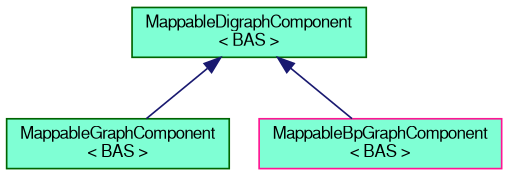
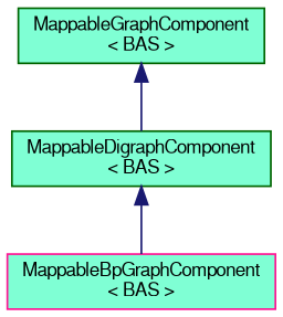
  digraph {
    node [color=darkgreen fillcolor=aquamarine fontname=FreeSans fontsize=10 shape=record style=filled]
    edge [color=midnightblue dir=back fontname=FreeSans fontsize=10 labelfontname=FreeSans labelfontsize=10 style=solid]
    n1 [fontcolor=black height=0.2 label="MappableDigraphComponent\l\< BAS \>" width=0.4]
    n2 [height=0.2 label="MappableGraphComponent\l\< BAS \>" width=0.4]
    n3 [color=deeppink height=0.2 label="MappableBpGraphComponent\l\< BAS \>" width=0.4]
-   n1 -> n2
+   n2 -> n1
    n1 -> n3
  }
